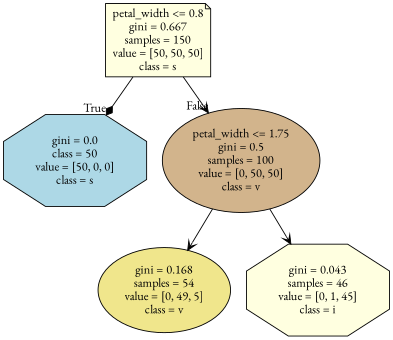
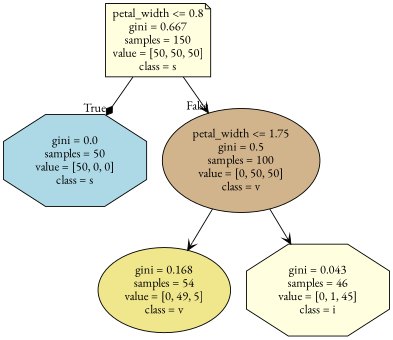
  digraph {
    fontname="EB Garamond"
    node [shape=octagon style=filled fillcolor=lightyellow fontname="EB Garamond"]
    edge [arrowhead=vee fontname="EB Garamond"]
    n1 [label="petal_width <= 0.8\ngini = 0.667\nsamples = 150\nvalue = [50, 50, 50]\nclass = s" shape=note]
-   n2 [label="gini = 0.0\nclass = 50\nvalue = [50, 0, 0]\nclass = s" fillcolor=lightblue]
+   n2 [label="gini = 0.0\nsamples = 50\nvalue = [50, 0, 0]\nclass = s" fillcolor=lightblue]
    n3 [label="petal_width <= 1.75\ngini = 0.5\nsamples = 100\nvalue = [0, 50, 50]\nclass = v" shape=ellipse fillcolor=tan]
    n4 [label="gini = 0.168\nsamples = 54\nvalue = [0, 49, 5]\nclass = v" shape=ellipse fillcolor=khaki]
    n5 [label="gini = 0.043\nsamples = 46\nvalue = [0, 1, 45]\nclass = i"]
    n1 -> n2 [headlabel=True labelangle=45 labeldistance=2.5 arrowhead=diamond]
    n1 -> n3 [headlabel=False labelangle=-45 labeldistance=2.5]
    n3 -> n4
    n3 -> n5
  }
